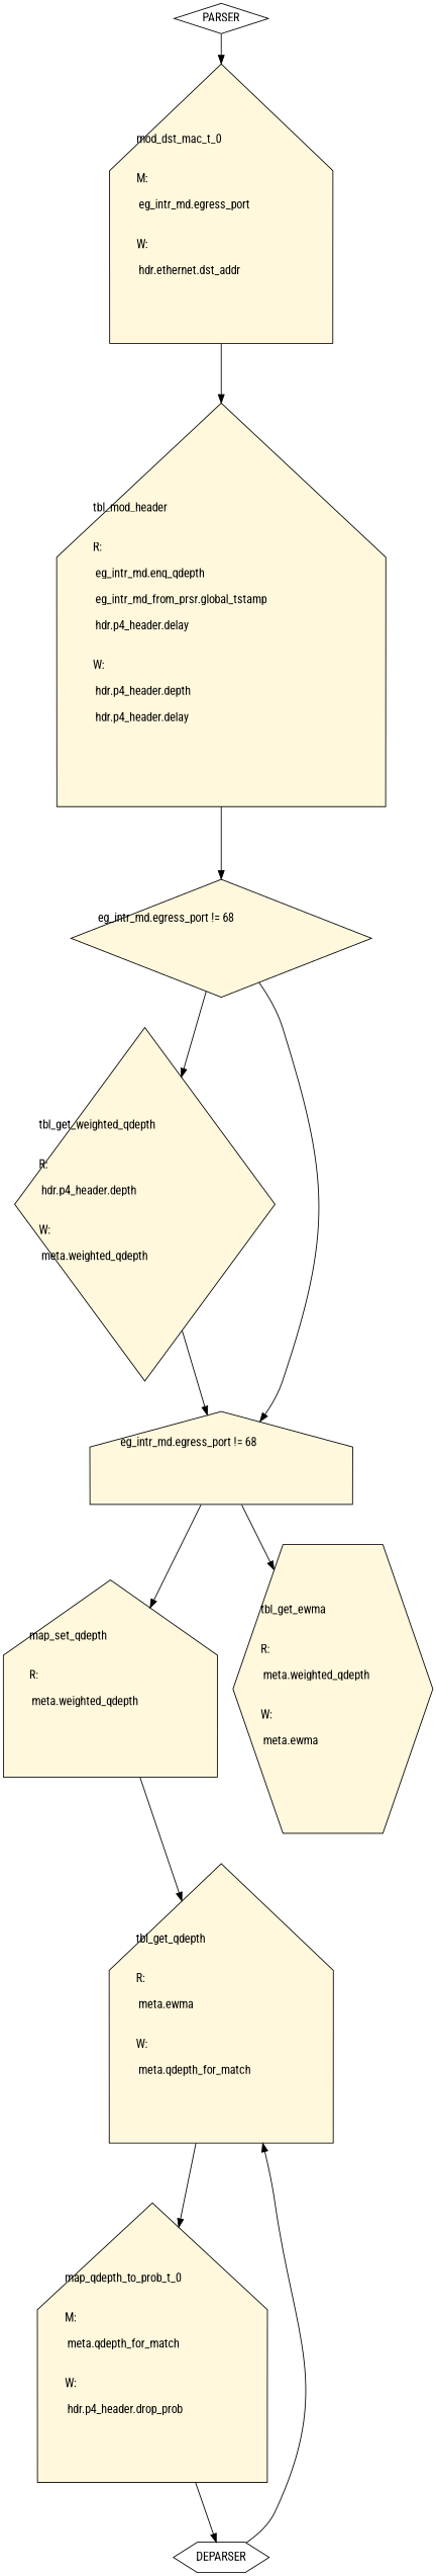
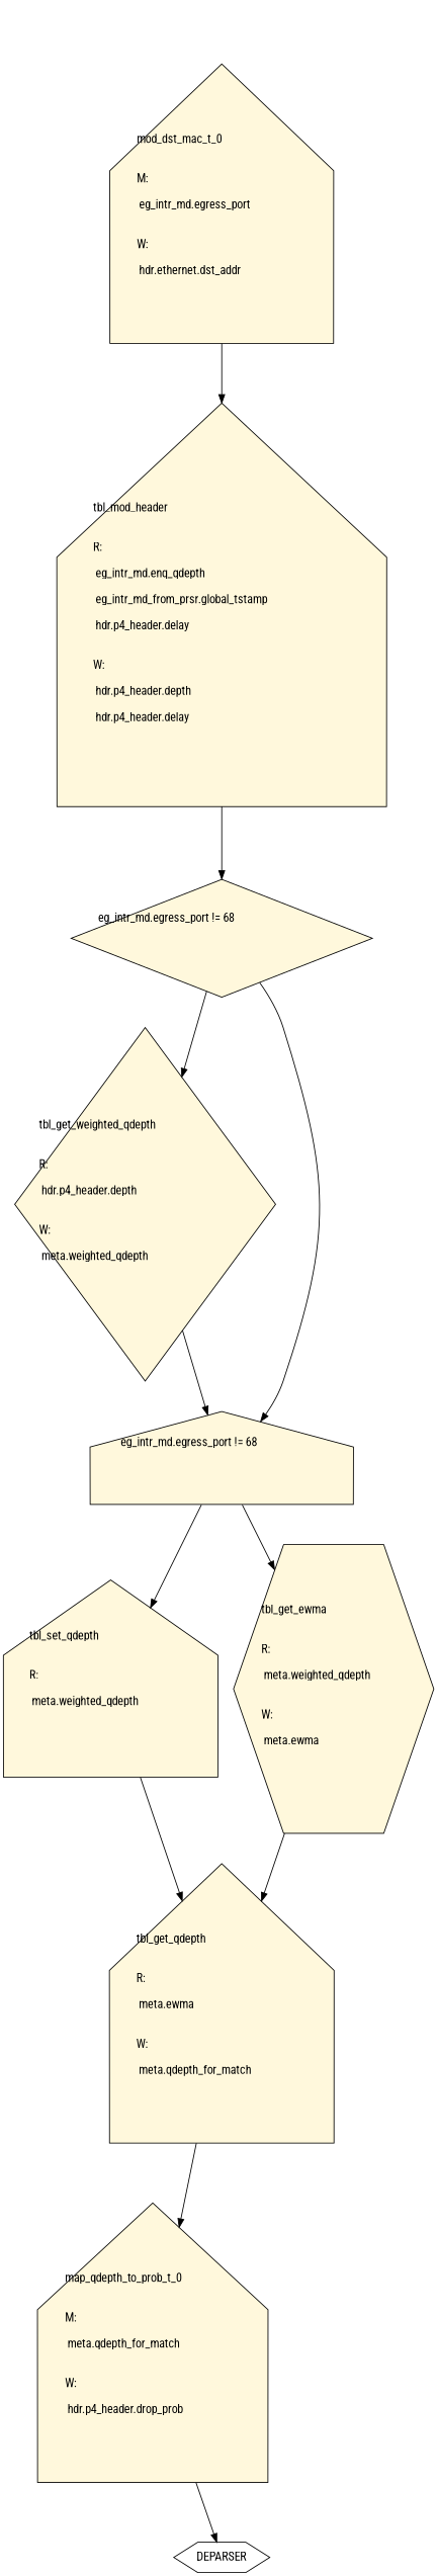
  digraph {
    fontname="Roboto Condensed"
    node [fillcolor=cornsilk fontname="Roboto Condensed" shape=house style=filled]
    edge [fontname="Roboto Condensed"]
    n1 [label="mod_dst_mac_t_0\l\l\nM:\l\n eg_intr_md.egress_port\l\n\lW:\l\n hdr.ethernet.dst_addr\l\n "]
    n2 [label="tbl_mod_header\l\l\nR:\l\n eg_intr_md.enq_qdepth\l\n eg_intr_md_from_prsr.global_tstamp\l\n hdr.p4_header.delay\l\n\lW:\l\n hdr.p4_header.depth\l\n hdr.p4_header.delay\l\n "]
    n3 [label="eg_intr_md.egress_port != 68\l\l\n " shape=diamond]
    n4 [label="tbl_get_weighted_qdepth\l\l\nR:\l\n hdr.p4_header.depth\l\n\lW:\l\n meta.weighted_qdepth\l\n " shape=diamond]
    n5 [label="eg_intr_md.egress_port != 68\l\l\n "]
-   n6 [label="map_set_qdepth\l\l\nR:\l\n meta.weighted_qdepth\l\n\l "]
+   n6 [label="tbl_set_qdepth\l\l\nR:\l\n meta.weighted_qdepth\l\n\l "]
    n7 [label="tbl_get_ewma\l\l\nR:\l\n meta.weighted_qdepth\l\n\lW:\l\n meta.ewma\l\n " shape=hexagon]
    n8 [label="tbl_get_qdepth\l\l\nR:\l\n meta.ewma\l\n\lW:\l\n meta.qdepth_for_match\l\n "]
    DEPARSER [shape=hexagon fillcolor="" style=""]
    n10 [label="map_qdepth_to_prob_t_0\l\l\nM:\l\n meta.qdepth_for_match\l\n\lW:\l\n hdr.p4_header.drop_prob\l\n "]
-   PARSER [shape=diamond fillcolor="" style=""]
    n1 -> n2
    n2 -> n3
    n3 -> n4
    n3 -> n5
    n4 -> n5
    n5 -> n6
    n5 -> n7
    n6 -> n8
-   DEPARSER -> n8
+   n7 -> n8
    n8 -> n10
    n10 -> DEPARSER
-   PARSER -> n1
  }
